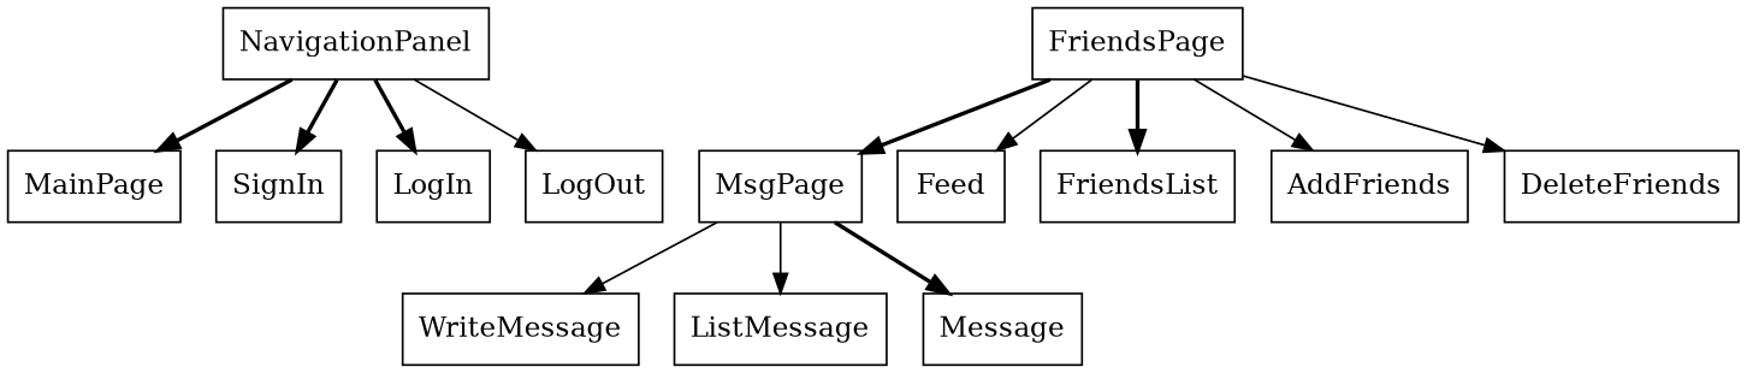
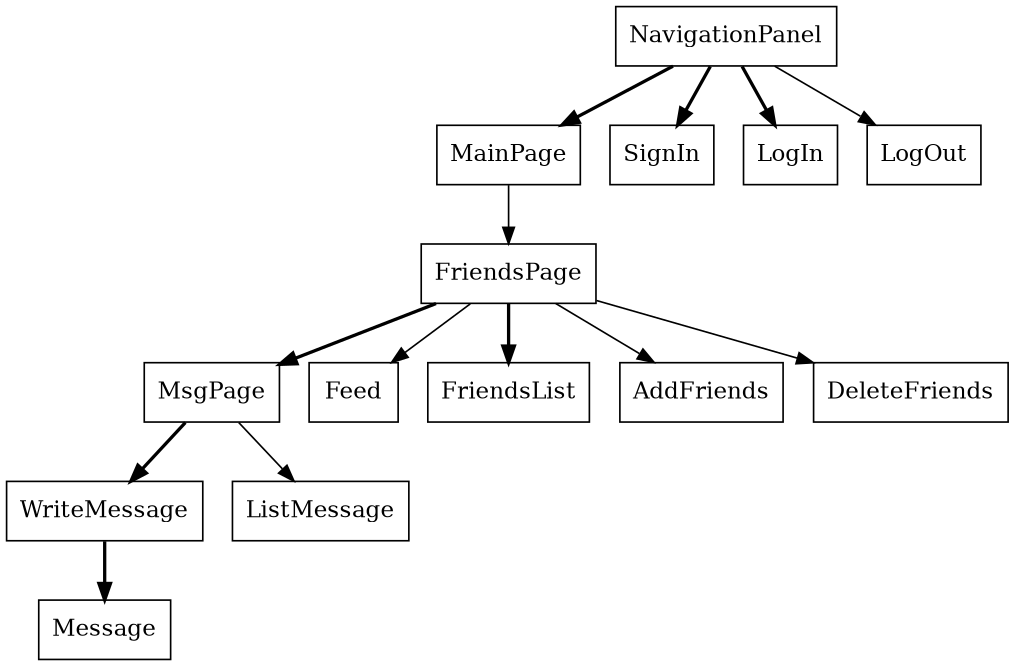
  digraph {
    node [shape=box]
    edge [style=bold]
    NavigationPanel
    MainPage
    SignIn
    LogIn
    LogOut
    FriendsPage
    MsgPage
    WriteMessage
    ListMessage
    Message
    Feed
    FriendsList
    AddFriends
    DeleteFriends
    NavigationPanel -> MainPage
    NavigationPanel -> SignIn
    NavigationPanel -> LogIn
    NavigationPanel -> LogOut [style=solid]
+   MainPage -> FriendsPage [style=solid]
    FriendsPage -> MsgPage
    FriendsPage -> Feed [style=solid]
    FriendsPage -> FriendsList
    FriendsPage -> AddFriends [style=solid]
    FriendsPage -> DeleteFriends [style=solid]
-   MsgPage -> WriteMessage [style=solid]
+   MsgPage -> WriteMessage
    MsgPage -> ListMessage [style=solid]
-   MsgPage -> Message
+   WriteMessage -> Message
  }
